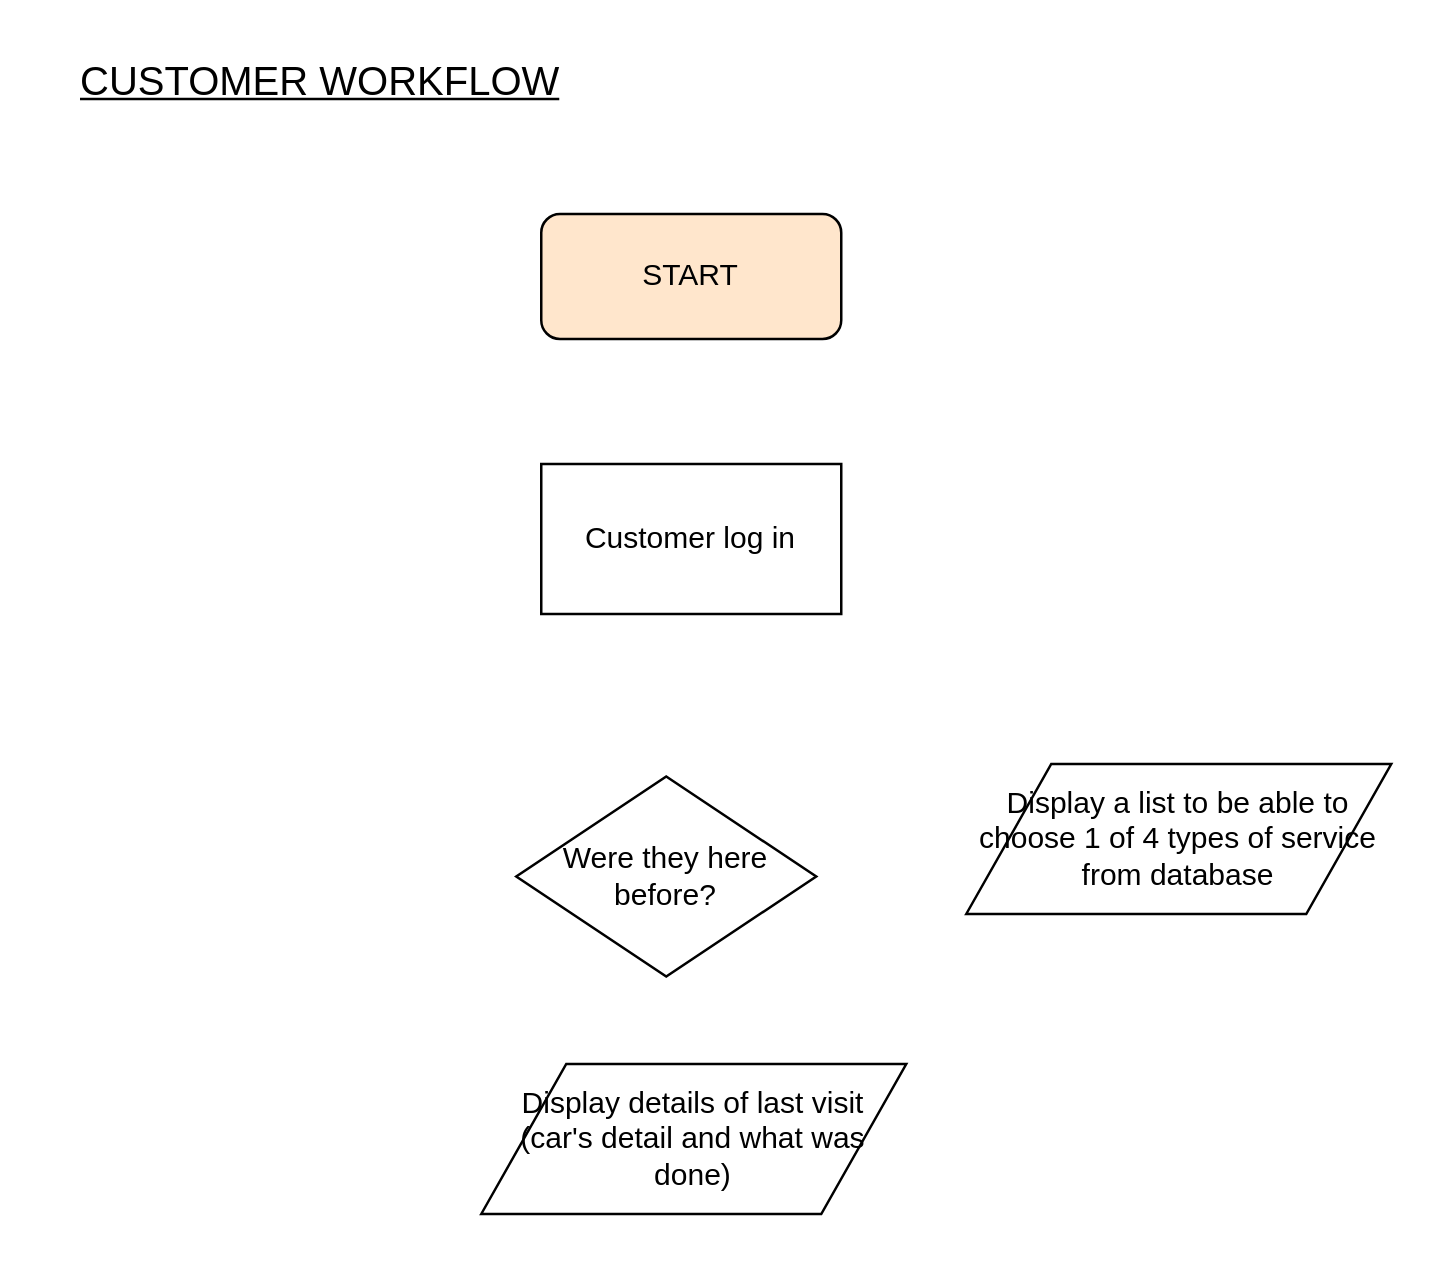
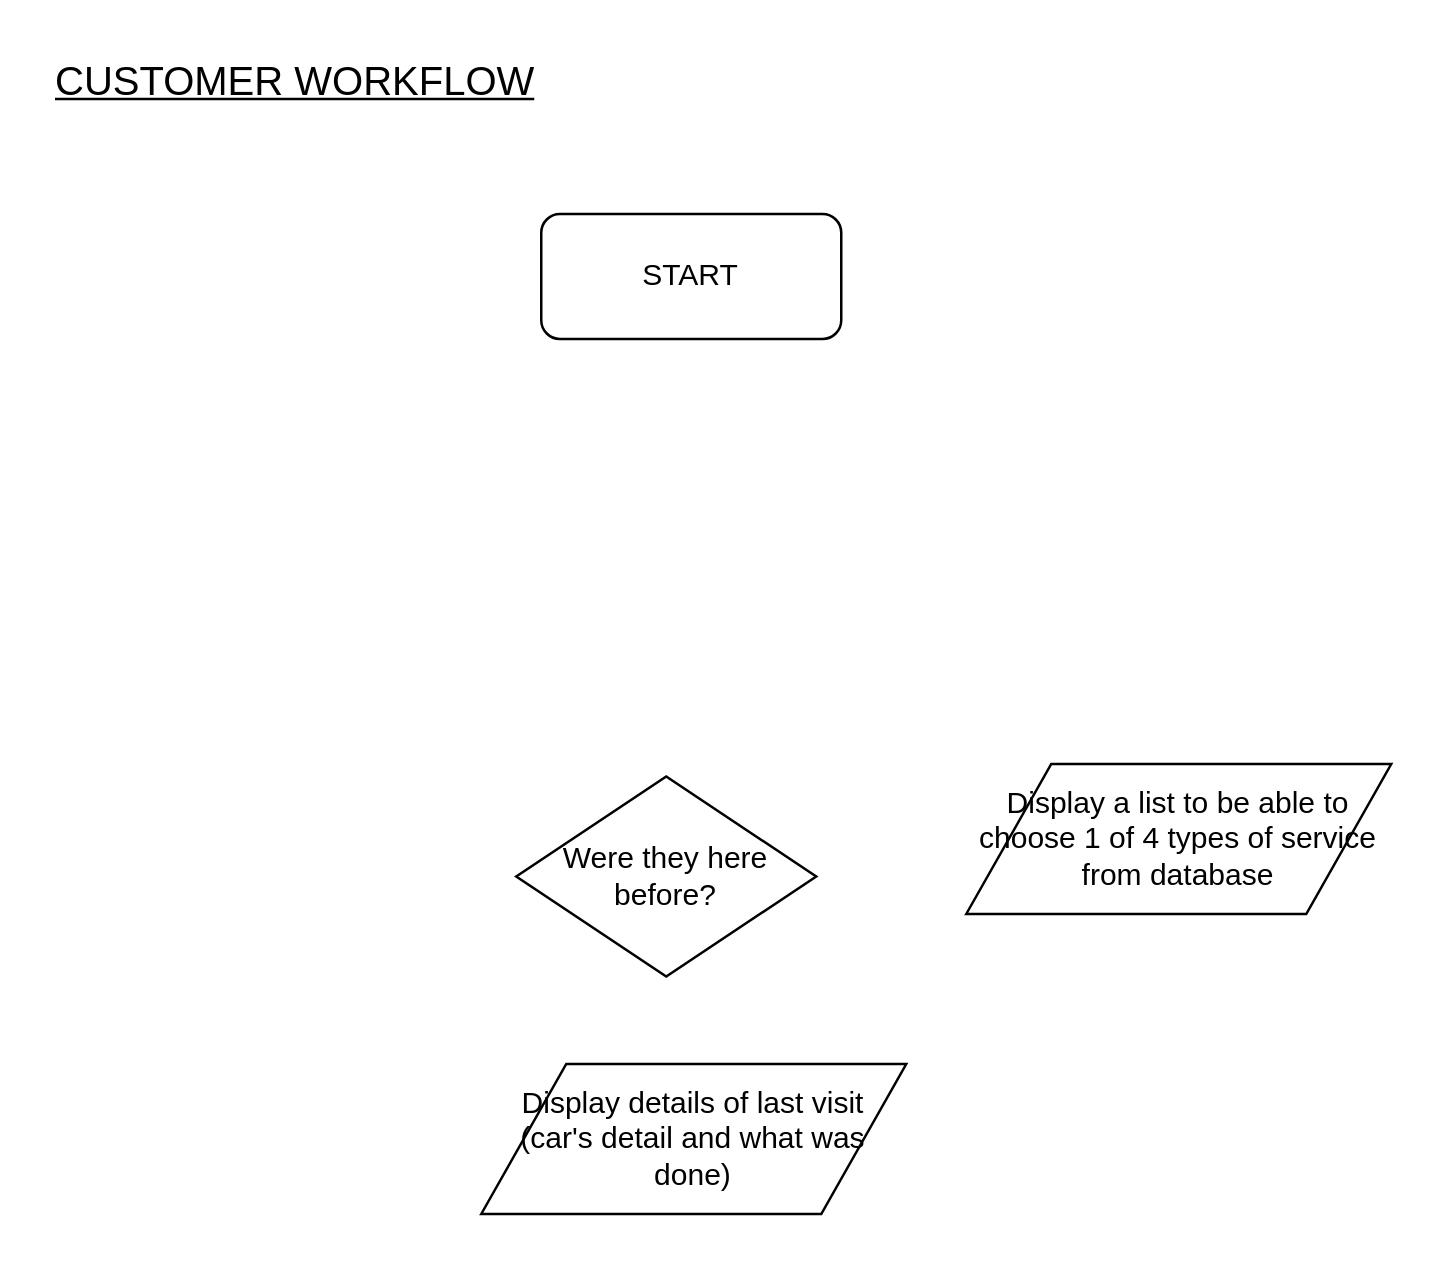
  <mxCell id="0" />
  <mxCell id="1" parent="0" />
- <mxCell id="2" value="&lt;font style=&quot;font-size: 16px&quot;&gt;&lt;u&gt;CUSTOMER WORKFLOW&lt;/u&gt;&lt;/font&gt;" style="text;html=1;resizable=0;points=[];autosize=1;align=left;verticalAlign=top;spacingTop=-4;" vertex="1" parent="1"><mxGeometry x="30" y="20" width="210" height="20" as="geometry" /></mxCell>
- <mxCell id="3" value="START" style="rounded=1;whiteSpace=wrap;html=1;fillColor=#ffe6cc;" vertex="1" parent="1"><mxGeometry x="216" y="85" width="120" height="50" as="geometry" /></mxCell>
- <mxCell id="4" value="Customer log in" style="rounded=0;whiteSpace=wrap;html=1;" vertex="1" parent="1"><mxGeometry x="216" y="185" width="120" height="60" as="geometry" /></mxCell>
+ <mxCell id="2" value="&lt;font style=&quot;font-size: 16px&quot;&gt;&lt;u&gt;CUSTOMER WORKFLOW&lt;/u&gt;&lt;/font&gt;" style="text;html=1;resizable=0;points=[];autosize=1;align=left;verticalAlign=top;spacingTop=-4;" vertex="1" parent="1"><mxGeometry x="20" y="20" width="210" height="20" as="geometry" /></mxCell>
+ <mxCell id="3" value="START" style="rounded=1;whiteSpace=wrap;html=1;" vertex="1" parent="1"><mxGeometry x="216" y="85" width="120" height="50" as="geometry" /></mxCell>
  <mxCell id="5" value="Were they here before?" style="rhombus;whiteSpace=wrap;html=1;" vertex="1" parent="1"><mxGeometry x="206" y="310" width="120" height="80" as="geometry" /></mxCell>
  <mxCell id="6" value="Display details of last visit (car's detail and what was done)&lt;br&gt;" style="shape=parallelogram;perimeter=parallelogramPerimeter;whiteSpace=wrap;html=1;" vertex="1" parent="1"><mxGeometry x="192" y="425" width="170" height="60" as="geometry" /></mxCell>
  <mxCell id="7" value="Display a list to be able to choose 1 of 4 types of service from database&lt;br&gt;" style="shape=parallelogram;perimeter=parallelogramPerimeter;whiteSpace=wrap;html=1;" vertex="1" parent="1"><mxGeometry x="386" y="305" width="170" height="60" as="geometry" /></mxCell>
